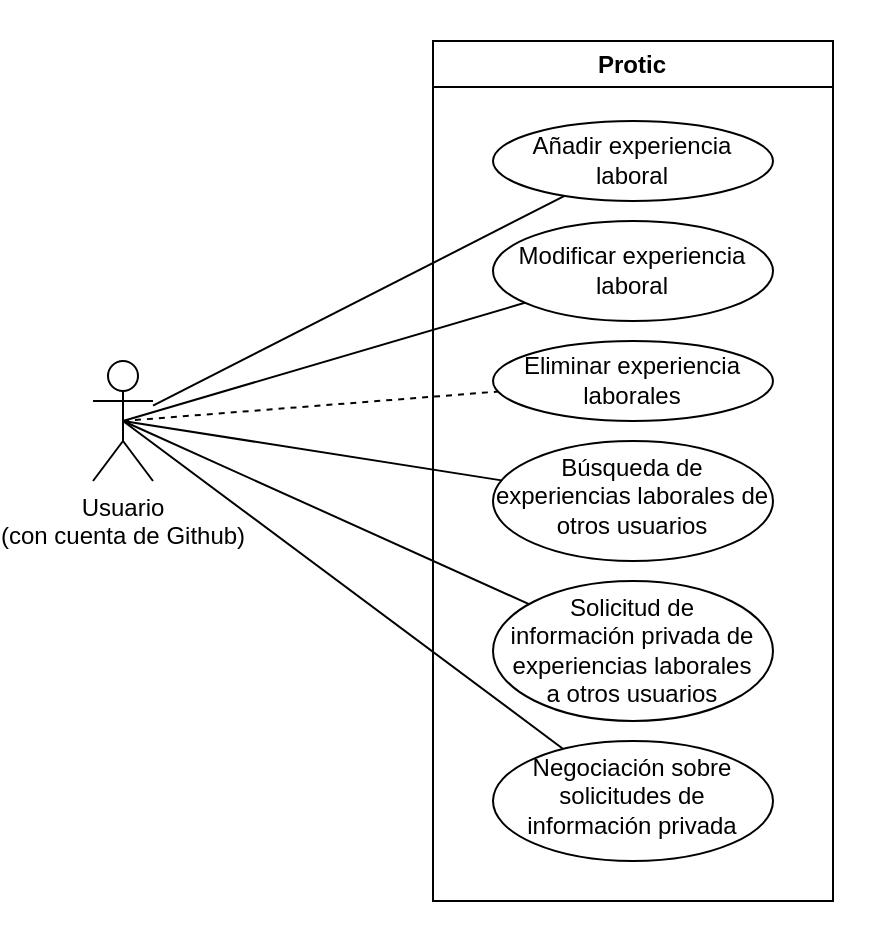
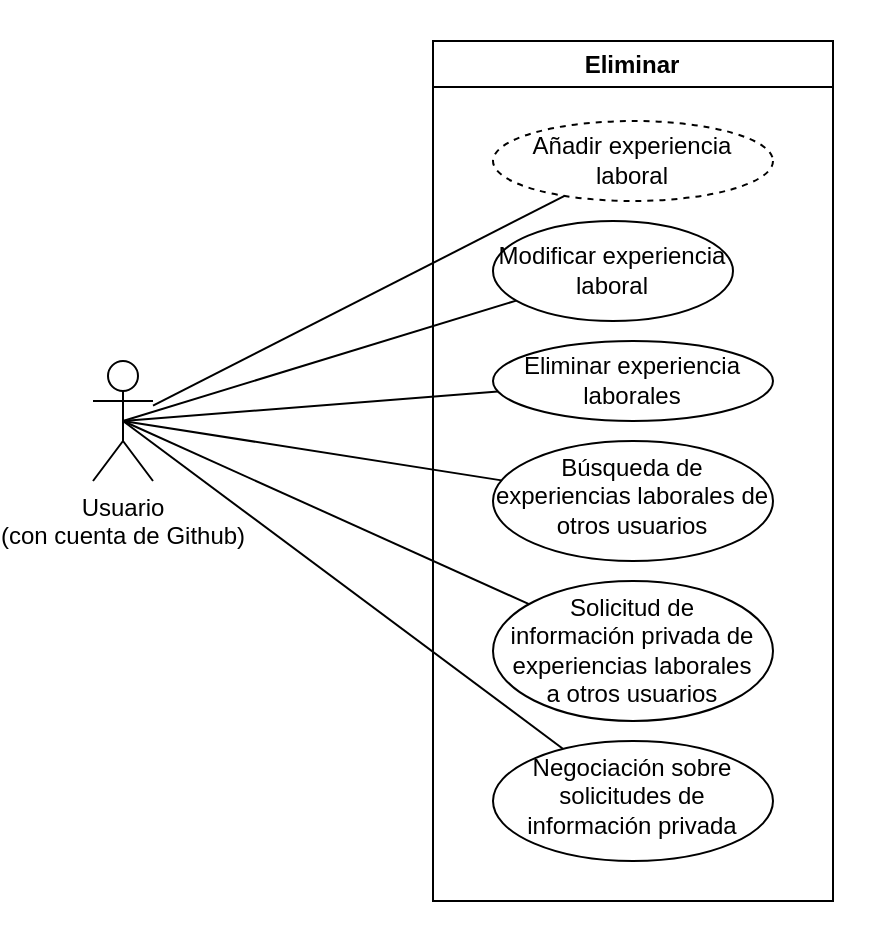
  <mxCell id="0" />
  <mxCell id="1" parent="0" />
  <mxCell id="2" value="Usuario &lt;br&gt;(con cuenta de Github)" style="shape=umlActor;verticalLabelPosition=bottom;verticalAlign=top;html=1;outlineConnect=0;" vertex="1" parent="1"><mxGeometry x="20" y="180" width="30" height="60" as="geometry" /></mxCell>
- <mxCell id="3" value="Añadir experiencia laboral" style="ellipse;whiteSpace=wrap;html=1;" vertex="1" parent="1"><mxGeometry x="220" y="60" width="140" height="40" as="geometry" /></mxCell>
- <mxCell id="4" value="Protic" style="swimlane;" vertex="1" parent="1"><mxGeometry x="190" y="20" width="200" height="430" as="geometry" /></mxCell>
+ <mxCell id="3" value="Añadir experiencia laboral" style="ellipse;whiteSpace=wrap;html=1;dashed=1;" vertex="1" parent="1"><mxGeometry x="220" y="60" width="140" height="40" as="geometry" /></mxCell>
+ <mxCell id="4" value="Eliminar" style="swimlane;" vertex="1" parent="1"><mxGeometry x="190" y="20" width="200" height="430" as="geometry" /></mxCell>
  <mxCell id="5" value="Solicitud de &lt;br&gt;información privada de experiencias laborales&lt;br&gt;a otros usuarios" style="ellipse;whiteSpace=wrap;html=1;verticalAlign=top;align=center;" vertex="1" parent="4"><mxGeometry x="30" y="270" width="140" height="70" as="geometry" /></mxCell>
  <mxCell id="6" value="Negociación sobre solicitudes de información privada" style="ellipse;whiteSpace=wrap;html=1;verticalAlign=top;align=center;" vertex="1" parent="4"><mxGeometry x="30" y="350" width="140" height="60" as="geometry" /></mxCell>
- <mxCell id="7" value="Modificar experiencia laboral" style="ellipse;whiteSpace=wrap;html=1;" vertex="1" parent="1"><mxGeometry x="220" y="110" width="140" height="50" as="geometry" /></mxCell>
+ <mxCell id="7" value="Modificar experiencia laboral" style="ellipse;whiteSpace=wrap;html=1;" vertex="1" parent="1"><mxGeometry x="220" y="110" width="120" height="50" as="geometry" /></mxCell>
  <mxCell id="8" value="Eliminar experiencia laborales" style="ellipse;whiteSpace=wrap;html=1;" vertex="1" parent="1"><mxGeometry x="220" y="170" width="140" height="40" as="geometry" /></mxCell>
  <mxCell id="9" value="Búsqueda de experiencias laborales de otros usuarios" style="ellipse;whiteSpace=wrap;html=1;verticalAlign=top;align=center;" vertex="1" parent="1"><mxGeometry x="220" y="220" width="140" height="60" as="geometry" /></mxCell>
  <mxCell id="10" value="" style="endArrow=none;html=1;" edge="1" parent="1" source="2" target="3"><mxGeometry width="50" height="50" relative="1" as="geometry"><mxPoint x="60" y="380" as="sourcePoint" /><mxPoint x="110" y="330" as="targetPoint" /></mxGeometry></mxCell>
  <mxCell id="11" value="" style="endArrow=none;html=1;exitX=0.5;exitY=0.5;exitDx=0;exitDy=0;exitPerimeter=0;" edge="1" parent="1" source="2" target="7"><mxGeometry width="50" height="50" relative="1" as="geometry"><mxPoint x="60" y="212.353" as="sourcePoint" /><mxPoint x="265.777" y="107.447" as="targetPoint" /></mxGeometry></mxCell>
- <mxCell id="12" value="" style="endArrow=none;html=1;exitX=0.5;exitY=0.5;exitDx=0;exitDy=0;exitPerimeter=0;dashed=1;" edge="1" parent="1" source="2" target="8"><mxGeometry width="50" height="50" relative="1" as="geometry"><mxPoint x="45" y="220" as="sourcePoint" /><mxPoint x="245.965" y="160.893" as="targetPoint" /></mxGeometry></mxCell>
+ <mxCell id="12" value="" style="endArrow=none;html=1;exitX=0.5;exitY=0.5;exitDx=0;exitDy=0;exitPerimeter=0;" edge="1" parent="1" source="2" target="8"><mxGeometry width="50" height="50" relative="1" as="geometry"><mxPoint x="45" y="220" as="sourcePoint" /><mxPoint x="245.965" y="160.893" as="targetPoint" /></mxGeometry></mxCell>
  <mxCell id="13" value="" style="endArrow=none;html=1;exitX=0.5;exitY=0.5;exitDx=0;exitDy=0;exitPerimeter=0;" edge="1" parent="1" source="2" target="9"><mxGeometry width="50" height="50" relative="1" as="geometry"><mxPoint x="45" y="220" as="sourcePoint" /><mxPoint x="232.497" y="205.294" as="targetPoint" /></mxGeometry></mxCell>
  <mxCell id="14" value="" style="endArrow=none;html=1;exitX=0.5;exitY=0.5;exitDx=0;exitDy=0;exitPerimeter=0;" edge="1" parent="1" source="2" target="5"><mxGeometry width="50" height="50" relative="1" as="geometry"><mxPoint x="45" y="220" as="sourcePoint" /><mxPoint x="234.265" y="249.689" as="targetPoint" /></mxGeometry></mxCell>
  <mxCell id="15" value="" style="endArrow=none;html=1;exitX=0.5;exitY=0.5;exitDx=0;exitDy=0;exitPerimeter=0;" edge="1" parent="1" source="2" target="6"><mxGeometry width="50" height="50" relative="1" as="geometry"><mxPoint x="45" y="220" as="sourcePoint" /><mxPoint x="248.02" y="311.558" as="targetPoint" /></mxGeometry></mxCell>
